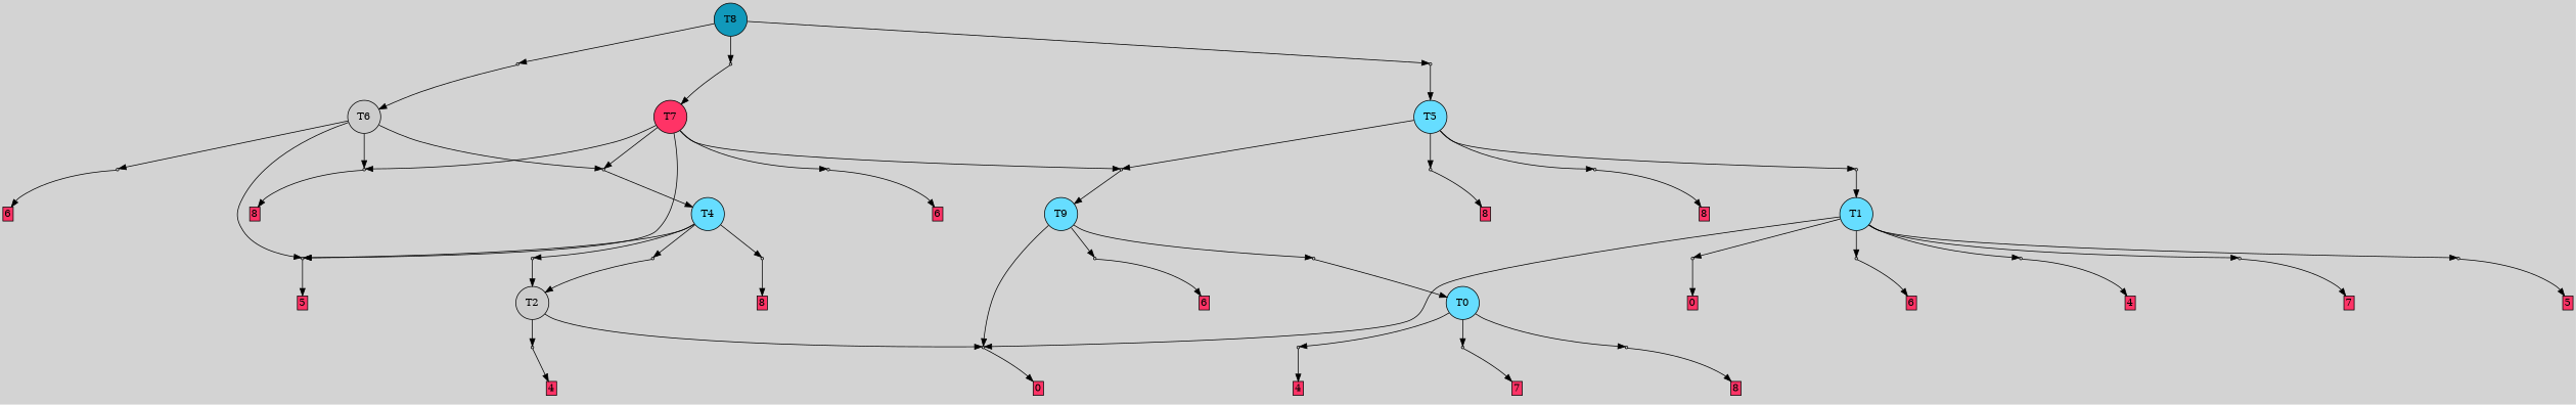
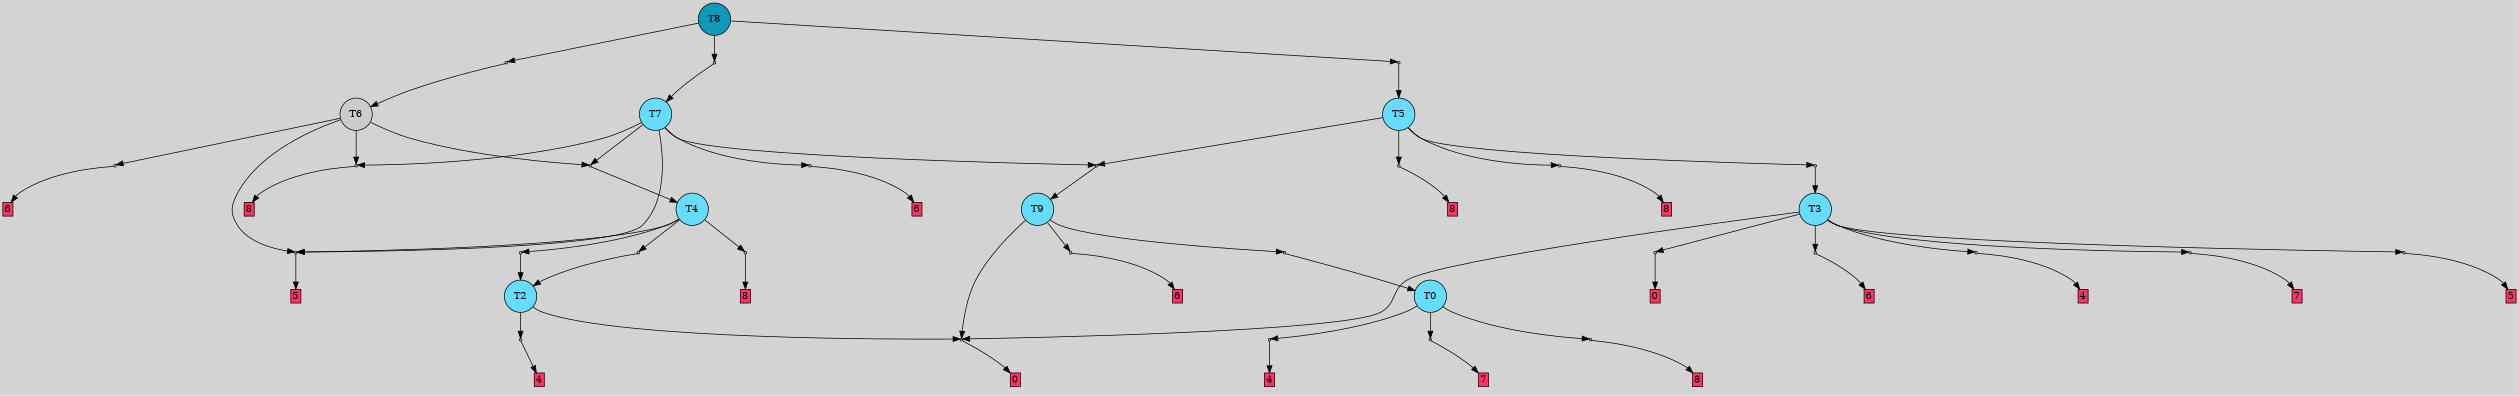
  digraph {
    bgcolor=lightgray
    node [fillcolor="#cccccc" shape=box style=filled]
    T8 [fillcolor="#1199bb" shape=circle]
    P24 [shape=point]
    P25 [shape=point]
    P26 [shape=point]
    T0 [fillcolor="#66ddff" shape=circle]
    P0 [shape=point]
    P1 [shape=point]
    P2 [shape=point]
    n9 [label="0|0&2|4#3|4#2|4#4|2#1|5#0|2&#92;n" style=invis fillcolor=""]
    n10 [fillcolor="#ff3366" height=0 label=7 margin=0.03 width=0]
    n11 [label="1|0&2|0#0|2#2|7#0|0#3|3#2|7&#92;n" style=invis fillcolor=""]
    n12 [fillcolor="#ff3366" height=0 label=8 margin=0.03 width=0]
    I2 [style=invis fillcolor=""]
    n14 [fillcolor="#ff3366" height=0 label=4 margin=0.03 width=0]
    n15 [fillcolor="#66ddff" label=T9 shape=circle]
    P3 [shape=point]
    P4 [shape=point]
    P5 [shape=point]
    n19 [label="2|0&1|0#3|4#4|2#3|4#2|0#4|7&#92;n" style=invis fillcolor=""]
    n20 [fillcolor="#ff3366" height=0 label=0 margin=0.03 width=0]
    n21 [label="4|0&4|7#3|5#3|4#3|7#3|5#1|1&#92;n" style=invis fillcolor=""]
    n22 [label="2|0&4|5#3|6#4|3#2|4#4|3#1|3&#92;n" style=invis fillcolor=""]
    n23 [fillcolor="#ff3366" height=0 label=6 margin=0.03 width=0]
-   T2 [shape=circle]
+   T2 [fillcolor="#66ddff" shape=circle]
    P6 [shape=point]
    I6 [style=invis fillcolor=""]
    n27 [fillcolor="#ff3366" height=0 label=4 margin=0.03 width=0]
-   T3 [fillcolor="#66ddff" shape=circle label=T1]
+   T3 [fillcolor="#66ddff" shape=circle]
    P7 [shape=point]
    P8 [shape=point]
    P9 [shape=point]
    P10 [shape=point]
    P11 [shape=point]
    n34 [label="7|0&1|3#1|6#2|5#2|4#1|4#4|6&#92;n" style=invis fillcolor=""]
    n35 [fillcolor="#ff3366" height=0 label=0 margin=0.03 width=0]
    n36 [label="5|3&2|2#0|3#1|5#0|5#3|3#1|6&#92;n7|0&4|1#0|3#2|5#4|0#4|7#0|1&#92;n" style=invis fillcolor=""]
    n37 [fillcolor="#ff3366" height=0 label=6 margin=0.03 width=0]
    n38 [label="2|0&1|0#2|5#2|0#3|1#4|3#0|6&#92;n" style=invis fillcolor=""]
    n39 [fillcolor="#ff3366" height=0 label=4 margin=0.03 width=0]
    n40 [label="7|0&1|7#2|2#4|5#2|0#4|6#3|3&#92;n" style=invis fillcolor=""]
    n41 [fillcolor="#ff3366" height=0 label=7 margin=0.03 width=0]
    n42 [label="6|0&3|5#4|5#0|2#3|1#1|2#4|2&#92;n" style=invis fillcolor=""]
    n43 [fillcolor="#ff3366" height=0 label=5 margin=0.03 width=0]
    T4 [fillcolor="#66ddff" shape=circle]
    P12 [shape=point]
    P13 [shape=point]
    P14 [shape=point]
    P15 [shape=point]
    n49 [label="7|0&4|1#3|7#1|0#4|6#0|7#3|1&#92;n" style=invis fillcolor=""]
    n50 [label="2|6&0|6#1|5#3|1#3|2#3|0#4|0&#92;n7|0&4|6#3|1#1|0#4|6#0|6#3|1&#92;n" style=invis fillcolor=""]
    n51 [label="6|0&3|5#4|5#0|2#3|1#1|2#4|2&#92;n" style=invis fillcolor=""]
    n52 [fillcolor="#ff3366" height=0 label=5 margin=0.03 width=0]
    n53 [label="7|2&3|7#4|3#1|3#1|7#3|0#4|0&#92;n2|0&0|2#3|1#4|6#2|0#0|6#0|0&#92;n" style=invis fillcolor=""]
    n54 [fillcolor="#ff3366" height=0 label=8 margin=0.03 width=0]
    T5 [fillcolor="#66ddff" shape=circle]
    P16 [shape=point]
    P17 [shape=point]
    P18 [shape=point]
    P19 [shape=point]
    n60 [label="7|0&2|7#4|0#4|4#0|5#0|0#0|2&#92;n" style=invis fillcolor=""]
    n61 [fillcolor="#ff3366" height=0 label=8 margin=0.03 width=0]
    n62 [label="7|2&3|7#4|3#1|3#1|7#3|3#4|0&#92;n2|0&0|2#3|1#4|6#2|0#0|6#0|0&#92;n" style=invis fillcolor=""]
    n63 [fillcolor="#ff3366" height=0 label=8 margin=0.03 width=0]
    n64 [label="0|3&2|5#1|2#3|5#0|6#3|3#2|4&#92;n6|0&0|3#4|0#0|1#3|7#0|5#0|1&#92;n" style=invis fillcolor=""]
    n65 [label="7|0&4|1#0|3#2|5#4|0#4|7#0|1&#92;n" style=invis fillcolor=""]
    T6 [shape=circle]
    P20 [shape=point]
    P21 [shape=point]
    P22 [shape=point]
    n70 [label="6|2&3|7#4|3#1|3#1|7#3|0#4|0&#92;n2|0&0|2#3|1#4|6#2|0#0|6#0|0&#92;n" style=invis fillcolor=""]
    n71 [fillcolor="#ff3366" height=0 label=8 margin=0.03 width=0]
    n72 [label="7|0&4|2#3|7#2|1#3|5#3|5#1|5&#92;n" style=invis fillcolor=""]
    n73 [label="7|0&3|3#4|2#1|5#0|3#0|2#1|4&#92;n" style=invis fillcolor=""]
    n74 [fillcolor="#ff3366" height=0 label=6 margin=0.03 width=0]
-   T7 [fillcolor="#ff3366" shape=circle]
+   T7 [fillcolor="#66ddff" shape=circle]
    P23 [shape=point]
    n77 [label="7|0&3|3#4|2#1|5#0|3#0|2#1|4&#92;n" style=invis fillcolor=""]
    n78 [fillcolor="#ff3366" height=0 label=6 margin=0.03 width=0]
    n79 [label="0|2&4|0#4|2#1|2#3|6#2|4#3|5&#92;n7|0&4|6#2|6#4|2#1|3#0|2#2|3&#92;n" style=invis fillcolor=""]
    n80 [label="4|4&0|6#3|4#3|7#3|7#4|3#0|0&#92;n5|3&1|5#4|2#1|6#2|3#4|7#3|2&#92;n0|0&3|0#4|3#0|1#3|0#1|3#4|7&#92;n7|0&4|7#1|5#0|3#0|4#0|0#3|7&#92;n" style=invis fillcolor=""]
    n81 [label="7|0&4|6#3|5#1|0#4|6#0|6#3|1&#92;n" style=invis fillcolor=""]
    subgraph sub_1 {
      rank=same
      T8
    }
    T8 -> P24
    T8 -> P25
    T8 -> P26
    P24 -> T6
    P24 -> n79 [style=invis]
    P25 -> T7
    P25 -> n80 [style=invis]
    P26 -> T5
    P26 -> n81 [style=invis]
    T0 -> P0
    T0 -> P1
    T0 -> P2
    P0 -> n9 [style=invis]
    P0 -> n10
    P1 -> n11 [style=invis]
    P1 -> n12
    P2 -> I2 [style=invis]
    P2 -> n14
    n15 -> P3
    n15 -> P4
    n15 -> P5
    P3 -> n19 [style=invis]
    P3 -> n20
    P4 -> T0
    P4 -> n21 [style=invis]
    P5 -> n22 [style=invis]
    P5 -> n23
    T2 -> P3
    T2 -> P6
    P6 -> I6 [style=invis]
    P6 -> n27
    T3 -> P3
    T3 -> P7
    T3 -> P8
    T3 -> P9
    T3 -> P10
    T3 -> P11
    P7 -> n34 [style=invis]
    P7 -> n35
    P8 -> n36 [style=invis]
    P8 -> n37
    P9 -> n38 [style=invis]
    P9 -> n39
    P10 -> n40 [style=invis]
    P10 -> n41
    P11 -> n42 [style=invis]
    P11 -> n43
    T4 -> P12
    T4 -> P13
    T4 -> P14
    T4 -> P15
    P12 -> T2
    P12 -> n49 [style=invis]
    P13 -> T2
    P13 -> n50 [style=invis]
    P14 -> n51 [style=invis]
    P14 -> n52
    P15 -> n53 [style=invis]
    P15 -> n54
    T5 -> P16
    T5 -> P17
    T5 -> P18
    T5 -> P19
    P16 -> n60 [style=invis]
    P16 -> n61
    P17 -> n62 [style=invis]
    P17 -> n63
    P18 -> n15
    P18 -> n64 [style=invis]
    P19 -> T3
    P19 -> n65 [style=invis]
    T6 -> P14
    T6 -> P20
    T6 -> P21
    T6 -> P22
    P20 -> n70 [style=invis]
    P20 -> n71
    P21 -> T4
    P21 -> n72 [style=invis]
    P22 -> n73 [style=invis]
    P22 -> n74
    T7 -> P14
    T7 -> P18
    T7 -> P20
    T7 -> P21
    T7 -> P23
    P23 -> n77 [style=invis]
    P23 -> n78
  }
